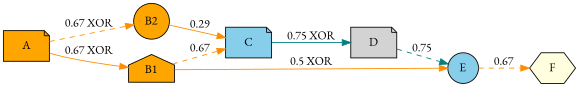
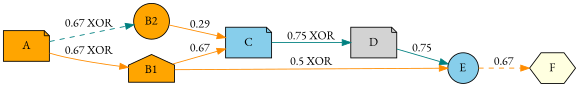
  graph {
    fontname="EB Garamond"
    rankdir=LR
    node [fillcolor=orange fontname="EB Garamond" shape=note style=filled]
    edge [arrowType=normal color=darkorange dir=forward fontname="EB Garamond" style=solid]
    B2 [shape=circle]
    A
    B1 [shape=house]
    C [fillcolor=skyblue]
    E [fillcolor=skyblue shape=circle]
    D [fillcolor=lightgrey]
    F [fillcolor=lightyellow shape=hexagon]
    B2 -- C [label=0.29]
-   A -- B2 [label="0.67 XOR" style=dashed]
+   A -- B2 [color=teal label="0.67 XOR" style=dashed]
    A -- B1 [label="0.67 XOR"]
-   B1 -- C [label=0.67 style=dashed]
+   B1 -- C [label=0.67]
    B1 -- E [label="0.5 XOR"]
    C -- D [color=teal label="0.75 XOR"]
    E -- F [label=0.67 style=dashed]
-   D -- E [color=teal label=0.75 style=dashed]
+   D -- E [color=teal label=0.75]
  }
